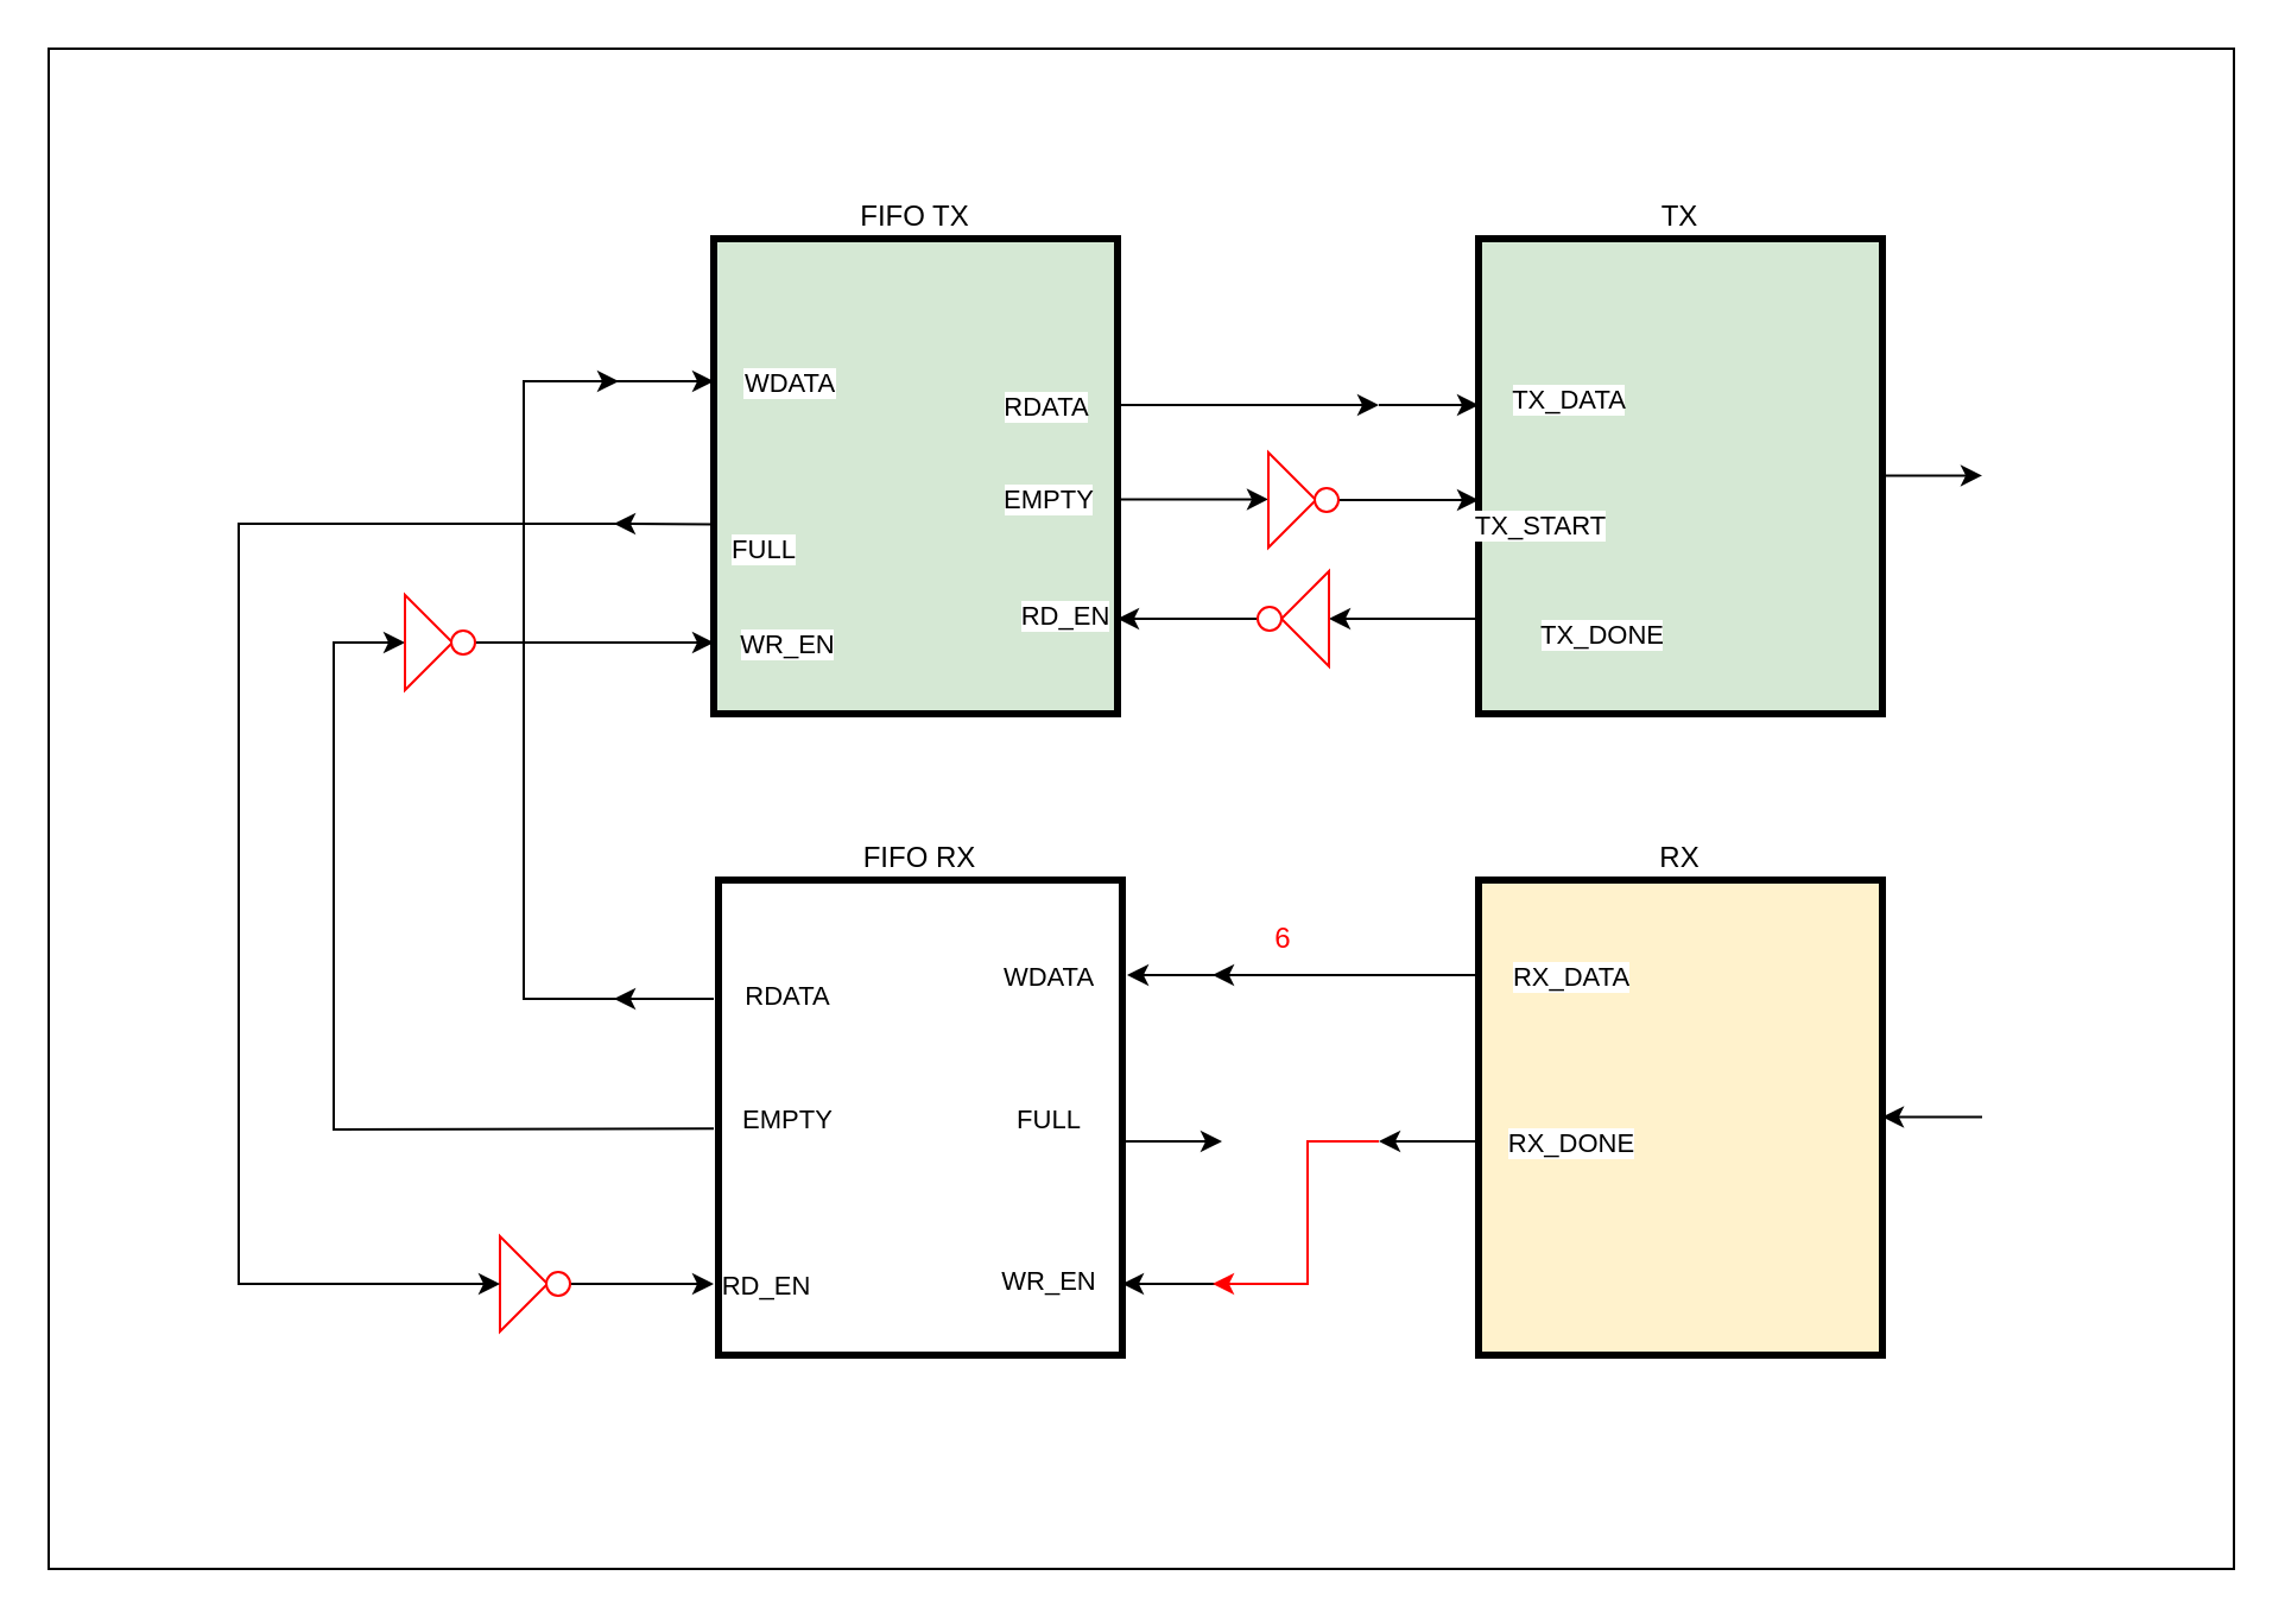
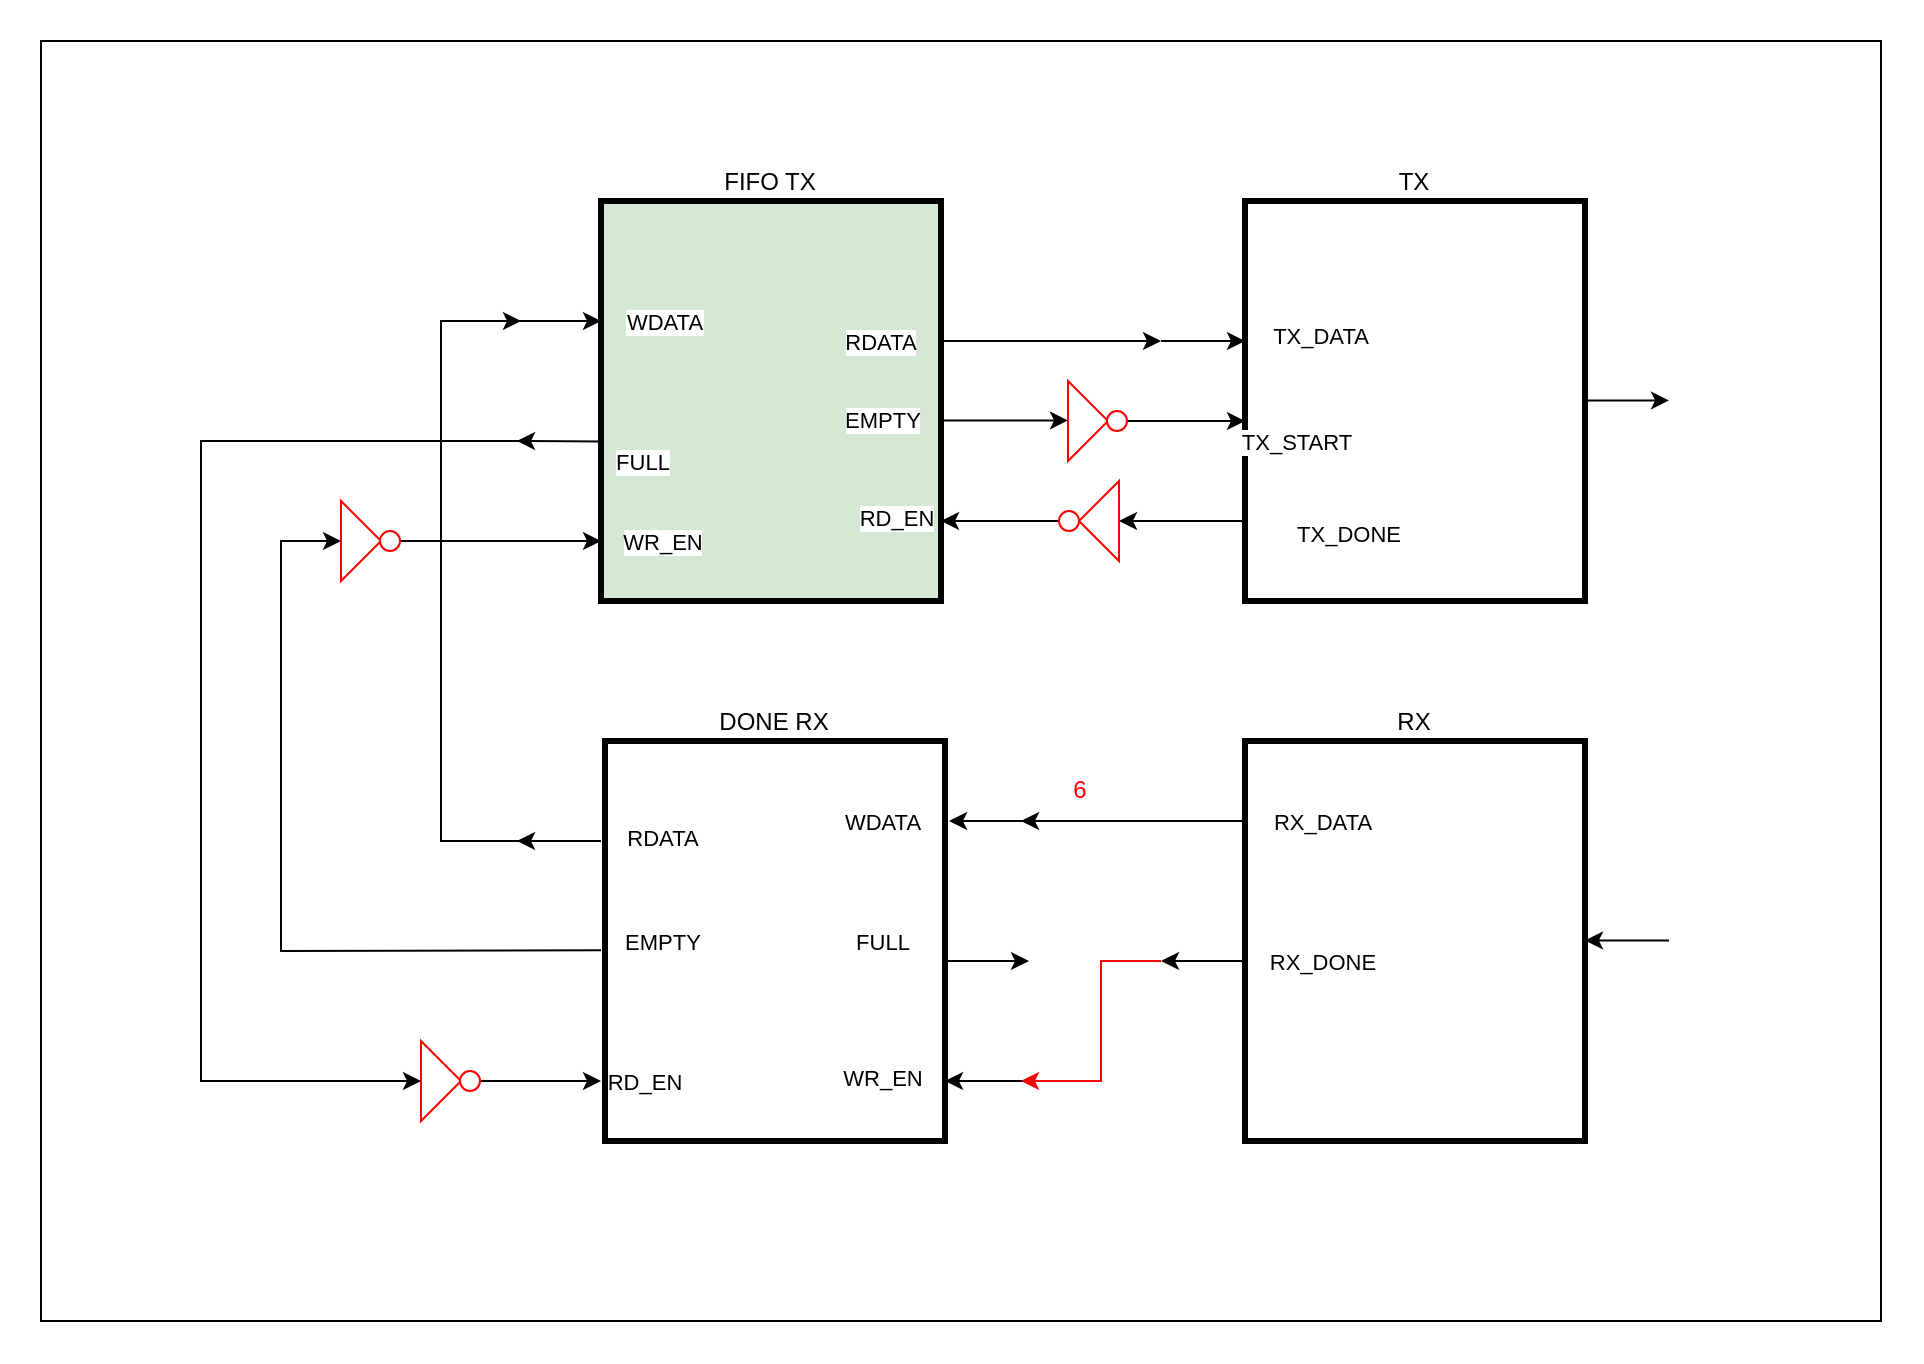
  <mxCell id="0" />
  <mxCell id="1" parent="0" />
  <mxCell id="2" value="" style="rounded=0;whiteSpace=wrap;html=1;" vertex="1" parent="1"><mxGeometry x="20" y="20" width="920" height="640" as="geometry" /></mxCell>
  <mxCell id="3" value="FIFO TX" style="rounded=0;whiteSpace=wrap;html=1;strokeWidth=3;labelPosition=center;verticalLabelPosition=top;align=center;verticalAlign=bottom;fillColor=#d5e8d4;" vertex="1" parent="1"><mxGeometry x="300" y="100" width="170" height="200" as="geometry" /></mxCell>
- <mxCell id="4" value="TX" style="rounded=0;whiteSpace=wrap;html=1;strokeWidth=3;labelPosition=center;verticalLabelPosition=top;align=center;verticalAlign=bottom;fillColor=#d5e8d4;" vertex="1" parent="1"><mxGeometry x="622" y="100" width="170" height="200" as="geometry" /></mxCell>
+ <mxCell id="4" value="TX" style="rounded=0;whiteSpace=wrap;html=1;strokeWidth=3;labelPosition=center;verticalLabelPosition=top;align=center;verticalAlign=bottom;" vertex="1" parent="1"><mxGeometry x="622" y="100" width="170" height="200" as="geometry" /></mxCell>
  <mxCell id="5" value="" style="endArrow=classic;html=1;rounded=0;entryX=0.009;entryY=0.101;entryDx=0;entryDy=0;entryPerimeter=0;" edge="1" parent="1"><mxGeometry width="50" height="50" relative="1" as="geometry"><mxPoint x="258" y="160" as="sourcePoint" /><mxPoint x="300" y="160" as="targetPoint" /></mxGeometry></mxCell>
  <mxCell id="6" value="WDATA" style="edgeLabel;html=1;align=center;verticalAlign=middle;resizable=0;points=[];" vertex="1" connectable="0" parent="5"><mxGeometry x="-0.152" y="2" relative="1" as="geometry"><mxPoint x="55" y="2" as="offset" /></mxGeometry></mxCell>
  <mxCell id="7" value="" style="endArrow=classic;html=1;rounded=0;entryX=0.009;entryY=0.101;entryDx=0;entryDy=0;entryPerimeter=0;exitX=0.003;exitY=0.601;exitDx=0;exitDy=0;exitPerimeter=0;" edge="1" parent="1" source="3"><mxGeometry width="50" height="50" relative="1" as="geometry"><mxPoint x="300" y="220" as="sourcePoint" /><mxPoint x="258" y="220" as="targetPoint" /><Array as="points" /></mxGeometry></mxCell>
  <mxCell id="8" value="FULL" style="edgeLabel;html=1;align=center;verticalAlign=middle;resizable=0;points=[];" vertex="1" connectable="0" parent="7"><mxGeometry x="0.191" y="2" relative="1" as="geometry"><mxPoint x="45" y="8" as="offset" /></mxGeometry></mxCell>
  <mxCell id="9" value="" style="endArrow=classic;html=1;rounded=0;entryX=0.009;entryY=0.101;entryDx=0;entryDy=0;entryPerimeter=0;exitX=1;exitY=0.5;exitDx=0;exitDy=0;" edge="1" parent="1" source="51"><mxGeometry width="50" height="50" relative="1" as="geometry"><mxPoint x="258" y="270" as="sourcePoint" /><mxPoint x="300" y="270" as="targetPoint" /></mxGeometry></mxCell>
  <mxCell id="10" value="WR_EN" style="edgeLabel;html=1;align=center;verticalAlign=middle;resizable=0;points=[];" vertex="1" connectable="0" parent="9"><mxGeometry x="-0.008" y="1" relative="1" as="geometry"><mxPoint x="81" y="1" as="offset" /></mxGeometry></mxCell>
  <mxCell id="11" value="" style="endArrow=classic;html=1;rounded=0;" edge="1" parent="1"><mxGeometry width="50" height="50" relative="1" as="geometry"><mxPoint x="470" y="170" as="sourcePoint" /><mxPoint x="580" y="170" as="targetPoint" /></mxGeometry></mxCell>
  <mxCell id="12" value="RDATA" style="edgeLabel;html=1;align=center;verticalAlign=middle;resizable=0;points=[];" vertex="1" connectable="0" parent="11"><mxGeometry x="-0.064" y="1" relative="1" as="geometry"><mxPoint x="-82" y="1" as="offset" /></mxGeometry></mxCell>
  <mxCell id="13" value="" style="endArrow=classic;html=1;rounded=0;entryX=0;entryY=0.5;entryDx=0;entryDy=0;" edge="1" parent="1"><mxGeometry width="50" height="50" relative="1" as="geometry"><mxPoint x="470" y="209.74" as="sourcePoint" /><mxPoint x="533.5" y="209.74" as="targetPoint" /></mxGeometry></mxCell>
  <mxCell id="14" value="EMPTY" style="edgeLabel;html=1;align=center;verticalAlign=middle;resizable=0;points=[];" vertex="1" connectable="0" parent="13"><mxGeometry x="0.294" y="-1" relative="1" as="geometry"><mxPoint x="-71" y="-1" as="offset" /></mxGeometry></mxCell>
  <mxCell id="15" value="" style="endArrow=classic;html=1;rounded=0;entryX=0.009;entryY=0.101;entryDx=0;entryDy=0;entryPerimeter=0;exitX=1;exitY=0.5;exitDx=0;exitDy=0;" edge="1" parent="1" source="49"><mxGeometry width="50" height="50" relative="1" as="geometry"><mxPoint x="512" y="260" as="sourcePoint" /><mxPoint x="470" y="260" as="targetPoint" /></mxGeometry></mxCell>
  <mxCell id="16" value="RD_EN" style="edgeLabel;html=1;align=center;verticalAlign=middle;resizable=0;points=[];" vertex="1" connectable="0" parent="15"><mxGeometry x="0.103" y="-2" relative="1" as="geometry"><mxPoint x="-49" as="offset" /></mxGeometry></mxCell>
  <mxCell id="17" value="" style="endArrow=classic;html=1;rounded=0;entryX=0.009;entryY=0.101;entryDx=0;entryDy=0;entryPerimeter=0;" edge="1" parent="1"><mxGeometry width="50" height="50" relative="1" as="geometry"><mxPoint x="580" y="170" as="sourcePoint" /><mxPoint x="622" y="170" as="targetPoint" /></mxGeometry></mxCell>
  <mxCell id="18" value="TX_DATA" style="edgeLabel;html=1;align=center;verticalAlign=middle;resizable=0;points=[];" vertex="1" connectable="0" parent="17"><mxGeometry x="-0.024" y="3" relative="1" as="geometry"><mxPoint x="59" as="offset" /></mxGeometry></mxCell>
  <mxCell id="19" value="" style="endArrow=classic;html=1;rounded=0;entryX=0.009;entryY=0.101;entryDx=0;entryDy=0;entryPerimeter=0;exitX=1;exitY=0.5;exitDx=0;exitDy=0;" edge="1" parent="1" source="47"><mxGeometry width="50" height="50" relative="1" as="geometry"><mxPoint x="580" y="210" as="sourcePoint" /><mxPoint x="622" y="210" as="targetPoint" /><Array as="points"><mxPoint x="600" y="210" /></Array></mxGeometry></mxCell>
  <mxCell id="20" value="TX_START" style="edgeLabel;html=1;align=center;verticalAlign=middle;resizable=0;points=[];" vertex="1" connectable="0" parent="19"><mxGeometry x="-0.46" y="-2" relative="1" as="geometry"><mxPoint x="68" y="8" as="offset" /></mxGeometry></mxCell>
  <mxCell id="21" value="" style="endArrow=classic;html=1;rounded=0;entryX=0.009;entryY=0.101;entryDx=0;entryDy=0;entryPerimeter=0;" edge="1" parent="1"><mxGeometry width="50" height="50" relative="1" as="geometry"><mxPoint x="792" y="199.71" as="sourcePoint" /><mxPoint x="834" y="199.71" as="targetPoint" /></mxGeometry></mxCell>
- <mxCell id="22" value="FIFO RX" style="rounded=0;whiteSpace=wrap;html=1;strokeWidth=3;labelPosition=center;verticalLabelPosition=top;align=center;verticalAlign=bottom;" vertex="1" parent="1"><mxGeometry x="302" y="370" width="170" height="200" as="geometry" /></mxCell>
- <mxCell id="23" value="RX" style="rounded=0;whiteSpace=wrap;html=1;strokeWidth=3;labelPosition=center;verticalLabelPosition=top;align=center;verticalAlign=bottom;fillColor=#fff2cc;" vertex="1" parent="1"><mxGeometry x="622" y="370" width="170" height="200" as="geometry" /></mxCell>
+ <mxCell id="22" value="DONE RX" style="rounded=0;whiteSpace=wrap;html=1;strokeWidth=3;labelPosition=center;verticalLabelPosition=top;align=center;verticalAlign=bottom;" vertex="1" parent="1"><mxGeometry x="302" y="370" width="170" height="200" as="geometry" /></mxCell>
+ <mxCell id="23" value="RX" style="rounded=0;whiteSpace=wrap;html=1;strokeWidth=3;labelPosition=center;verticalLabelPosition=top;align=center;verticalAlign=bottom;" vertex="1" parent="1"><mxGeometry x="622" y="370" width="170" height="200" as="geometry" /></mxCell>
  <mxCell id="24" value="" style="endArrow=classic;html=1;rounded=0;entryX=0.009;entryY=0.101;entryDx=0;entryDy=0;entryPerimeter=0;" edge="1" parent="1"><mxGeometry width="50" height="50" relative="1" as="geometry"><mxPoint x="516" y="410" as="sourcePoint" /><mxPoint x="474" y="410" as="targetPoint" /></mxGeometry></mxCell>
  <mxCell id="25" value="WDATA" style="edgeLabel;html=1;align=center;verticalAlign=middle;resizable=0;points=[];" vertex="1" connectable="0" parent="24"><mxGeometry x="-0.233" y="3" relative="1" as="geometry"><mxPoint x="-60" y="-3" as="offset" /></mxGeometry></mxCell>
  <mxCell id="26" value="" style="endArrow=classic;html=1;rounded=0;entryX=0.009;entryY=0.101;entryDx=0;entryDy=0;entryPerimeter=0;" edge="1" parent="1"><mxGeometry width="50" height="50" relative="1" as="geometry"><mxPoint x="472" y="480" as="sourcePoint" /><mxPoint x="514" y="480" as="targetPoint" /></mxGeometry></mxCell>
  <mxCell id="27" value="FULL" style="edgeLabel;html=1;align=center;verticalAlign=middle;resizable=0;points=[];" vertex="1" connectable="0" parent="26"><mxGeometry x="0.003" y="1" relative="1" as="geometry"><mxPoint x="-53" y="-9" as="offset" /></mxGeometry></mxCell>
  <mxCell id="28" value="" style="endArrow=classic;html=1;rounded=0;entryX=0.009;entryY=0.101;entryDx=0;entryDy=0;entryPerimeter=0;" edge="1" parent="1"><mxGeometry width="50" height="50" relative="1" as="geometry"><mxPoint x="514" y="540" as="sourcePoint" /><mxPoint x="472" y="540" as="targetPoint" /></mxGeometry></mxCell>
  <mxCell id="29" value="WR_EN" style="edgeLabel;html=1;align=center;verticalAlign=middle;resizable=0;points=[];" vertex="1" connectable="0" parent="28"><mxGeometry x="-0.102" y="-2" relative="1" as="geometry"><mxPoint x="-55" as="offset" /></mxGeometry></mxCell>
  <mxCell id="30" value="" style="endArrow=classic;html=1;rounded=0;entryX=0.009;entryY=0.101;entryDx=0;entryDy=0;entryPerimeter=0;" edge="1" parent="1"><mxGeometry width="50" height="50" relative="1" as="geometry"><mxPoint x="300" y="420" as="sourcePoint" /><mxPoint x="258" y="420" as="targetPoint" /></mxGeometry></mxCell>
  <mxCell id="31" value="RDATA" style="edgeLabel;html=1;align=center;verticalAlign=middle;resizable=0;points=[];" vertex="1" connectable="0" parent="30"><mxGeometry x="0.315" y="-1" relative="1" as="geometry"><mxPoint x="58" y="-1" as="offset" /></mxGeometry></mxCell>
  <mxCell id="32" value="" style="endArrow=classic;html=1;rounded=0;entryX=0;entryY=0.5;entryDx=0;entryDy=0;" edge="1" parent="1" target="50"><mxGeometry width="50" height="50" relative="1" as="geometry"><mxPoint x="300" y="474.62" as="sourcePoint" /><mxPoint y="270" as="targetPoint" x="140" /><Array as="points"><mxPoint y="475" x="140" /><mxPoint y="270" x="140" /></Array></mxGeometry></mxCell>
  <mxCell id="33" value="EMPTY" style="edgeLabel;html=1;align=center;verticalAlign=middle;resizable=0;points=[];" vertex="1" connectable="0" parent="32"><mxGeometry x="-0.116" relative="1" as="geometry"><mxPoint x="190" y="10" as="offset" /></mxGeometry></mxCell>
  <mxCell id="34" value="" style="endArrow=classic;html=1;rounded=0;entryX=0.009;entryY=0.101;entryDx=0;entryDy=0;entryPerimeter=0;exitX=1;exitY=0.5;exitDx=0;exitDy=0;" edge="1" parent="1" source="53"><mxGeometry width="50" height="50" relative="1" as="geometry"><mxPoint x="258" y="540" as="sourcePoint" /><mxPoint x="300" y="540" as="targetPoint" /></mxGeometry></mxCell>
  <mxCell id="35" value="RD_EN" style="edgeLabel;html=1;align=center;verticalAlign=middle;resizable=0;points=[];" vertex="1" connectable="0" parent="34"><mxGeometry x="0.138" y="-2" relative="1" as="geometry"><mxPoint x="48" y="-2" as="offset" /></mxGeometry></mxCell>
  <mxCell id="36" value="" style="endArrow=classic;html=1;rounded=0;" edge="1" parent="1"><mxGeometry width="50" height="50" relative="1" as="geometry"><mxPoint x="622" y="410" as="sourcePoint" /><mxPoint x="510" y="410" as="targetPoint" /></mxGeometry></mxCell>
  <mxCell id="37" value="RX_DATA" style="edgeLabel;html=1;align=center;verticalAlign=middle;resizable=0;points=[];" vertex="1" connectable="0" parent="36"><mxGeometry x="-0.259" y="-1" relative="1" as="geometry"><mxPoint x="79" y="1" as="offset" /></mxGeometry></mxCell>
  <mxCell id="38" value="" style="endArrow=classic;html=1;rounded=0;" edge="1" parent="1"><mxGeometry width="50" height="50" relative="1" as="geometry"><mxPoint x="622" y="480" as="sourcePoint" /><mxPoint x="580" y="480" as="targetPoint" /></mxGeometry></mxCell>
  <mxCell id="39" value="RX_DONE" style="edgeLabel;html=1;align=center;verticalAlign=middle;resizable=0;points=[];" vertex="1" connectable="0" parent="38"><mxGeometry x="-0.424" relative="1" as="geometry"><mxPoint x="50" as="offset" /></mxGeometry></mxCell>
  <mxCell id="40" value="" style="endArrow=classic;html=1;rounded=0;entryX=0.009;entryY=0.101;entryDx=0;entryDy=0;entryPerimeter=0;" edge="1" parent="1"><mxGeometry width="50" height="50" relative="1" as="geometry"><mxPoint x="834" y="469.71" as="sourcePoint" /><mxPoint x="792" y="469.71" as="targetPoint" /></mxGeometry></mxCell>
  <mxCell id="41" value="6" style="text;html=1;align=center;verticalAlign=middle;whiteSpace=wrap;rounded=0;fontColor=#FF0000;" vertex="1" parent="1"><mxGeometry x="510" y="380" width="60" height="30" as="geometry" /></mxCell>
  <mxCell id="42" value="" style="endArrow=classic;html=1;rounded=0;" edge="1" parent="1"><mxGeometry width="50" height="50" relative="1" as="geometry"><mxPoint x="260" y="420" as="sourcePoint" /><mxPoint x="260" y="160" as="targetPoint" /><Array as="points"><mxPoint x="220" y="420" /><mxPoint x="220" y="290" /><mxPoint x="220" y="160" /></Array></mxGeometry></mxCell>
  <mxCell id="43" value="" style="endArrow=classic;html=1;rounded=0;strokeColor=#FF0000;" edge="1" parent="1"><mxGeometry width="50" height="50" relative="1" as="geometry"><mxPoint x="580" y="480" as="sourcePoint" /><mxPoint x="510" y="540" as="targetPoint" /><Array as="points"><mxPoint x="550" y="480" /><mxPoint x="550" y="510" /><mxPoint x="550" y="540" /></Array></mxGeometry></mxCell>
  <mxCell id="44" value="" style="endArrow=classic;html=1;rounded=0;entryX=0;entryY=0.5;entryDx=0;entryDy=0;" edge="1" parent="1" target="48"><mxGeometry width="50" height="50" relative="1" as="geometry"><mxPoint x="622" y="260" as="sourcePoint" /><mxPoint x="580" y="260" as="targetPoint" /><Array as="points"><mxPoint x="600" y="260" /></Array></mxGeometry></mxCell>
  <mxCell id="45" value="TX_DONE" style="edgeLabel;html=1;align=center;verticalAlign=middle;resizable=0;points=[];" vertex="1" connectable="0" parent="44"><mxGeometry x="-0.46" y="-2" relative="1" as="geometry"><mxPoint x="68" y="8" as="offset" /></mxGeometry></mxCell>
  <mxCell id="46" value="" style="triangle;whiteSpace=wrap;html=1;strokeColor=#FF0000;" vertex="1" parent="1"><mxGeometry x="533.5" y="190" width="20" height="40" as="geometry" /></mxCell>
  <mxCell id="47" value="" style="ellipse;whiteSpace=wrap;html=1;aspect=fixed;strokeColor=#FF0000;" vertex="1" parent="1"><mxGeometry x="553" y="205" width="10" height="10" as="geometry" /></mxCell>
  <mxCell id="48" value="" style="triangle;whiteSpace=wrap;html=1;direction=west;strokeColor=#FF0000;" vertex="1" parent="1"><mxGeometry x="539" y="240" width="20" height="40" as="geometry" /></mxCell>
  <mxCell id="49" value="" style="ellipse;whiteSpace=wrap;html=1;aspect=fixed;direction=west;strokeColor=#FF0000;" vertex="1" parent="1"><mxGeometry x="529" y="255" width="10" height="10" as="geometry" /></mxCell>
  <mxCell id="50" value="" style="triangle;whiteSpace=wrap;html=1;strokeColor=#FF0000;" vertex="1" parent="1"><mxGeometry x="170" y="250" width="20" height="40" as="geometry" /></mxCell>
  <mxCell id="51" value="" style="ellipse;whiteSpace=wrap;html=1;aspect=fixed;strokeColor=#FF0000;" vertex="1" parent="1"><mxGeometry x="189.5" y="265" width="10" height="10" as="geometry" /></mxCell>
  <mxCell id="52" value="" style="triangle;whiteSpace=wrap;html=1;strokeColor=#FF0000;" vertex="1" parent="1"><mxGeometry x="210" y="520" width="20" height="40" as="geometry" /></mxCell>
  <mxCell id="53" value="" style="ellipse;whiteSpace=wrap;html=1;aspect=fixed;strokeColor=#FF0000;" vertex="1" parent="1"><mxGeometry x="229.5" y="535" width="10" height="10" as="geometry" /></mxCell>
  <mxCell id="54" value="" style="endArrow=classic;html=1;rounded=0;entryX=0;entryY=0.5;entryDx=0;entryDy=0;" edge="1" parent="1" target="52"><mxGeometry width="50" height="50" relative="1" as="geometry"><mxPoint x="260" y="220" as="sourcePoint" /><mxPoint x="100" y="590" as="targetPoint" /><Array as="points"><mxPoint x="100" y="220" /><mxPoint x="100" y="540" /></Array></mxGeometry></mxCell>
